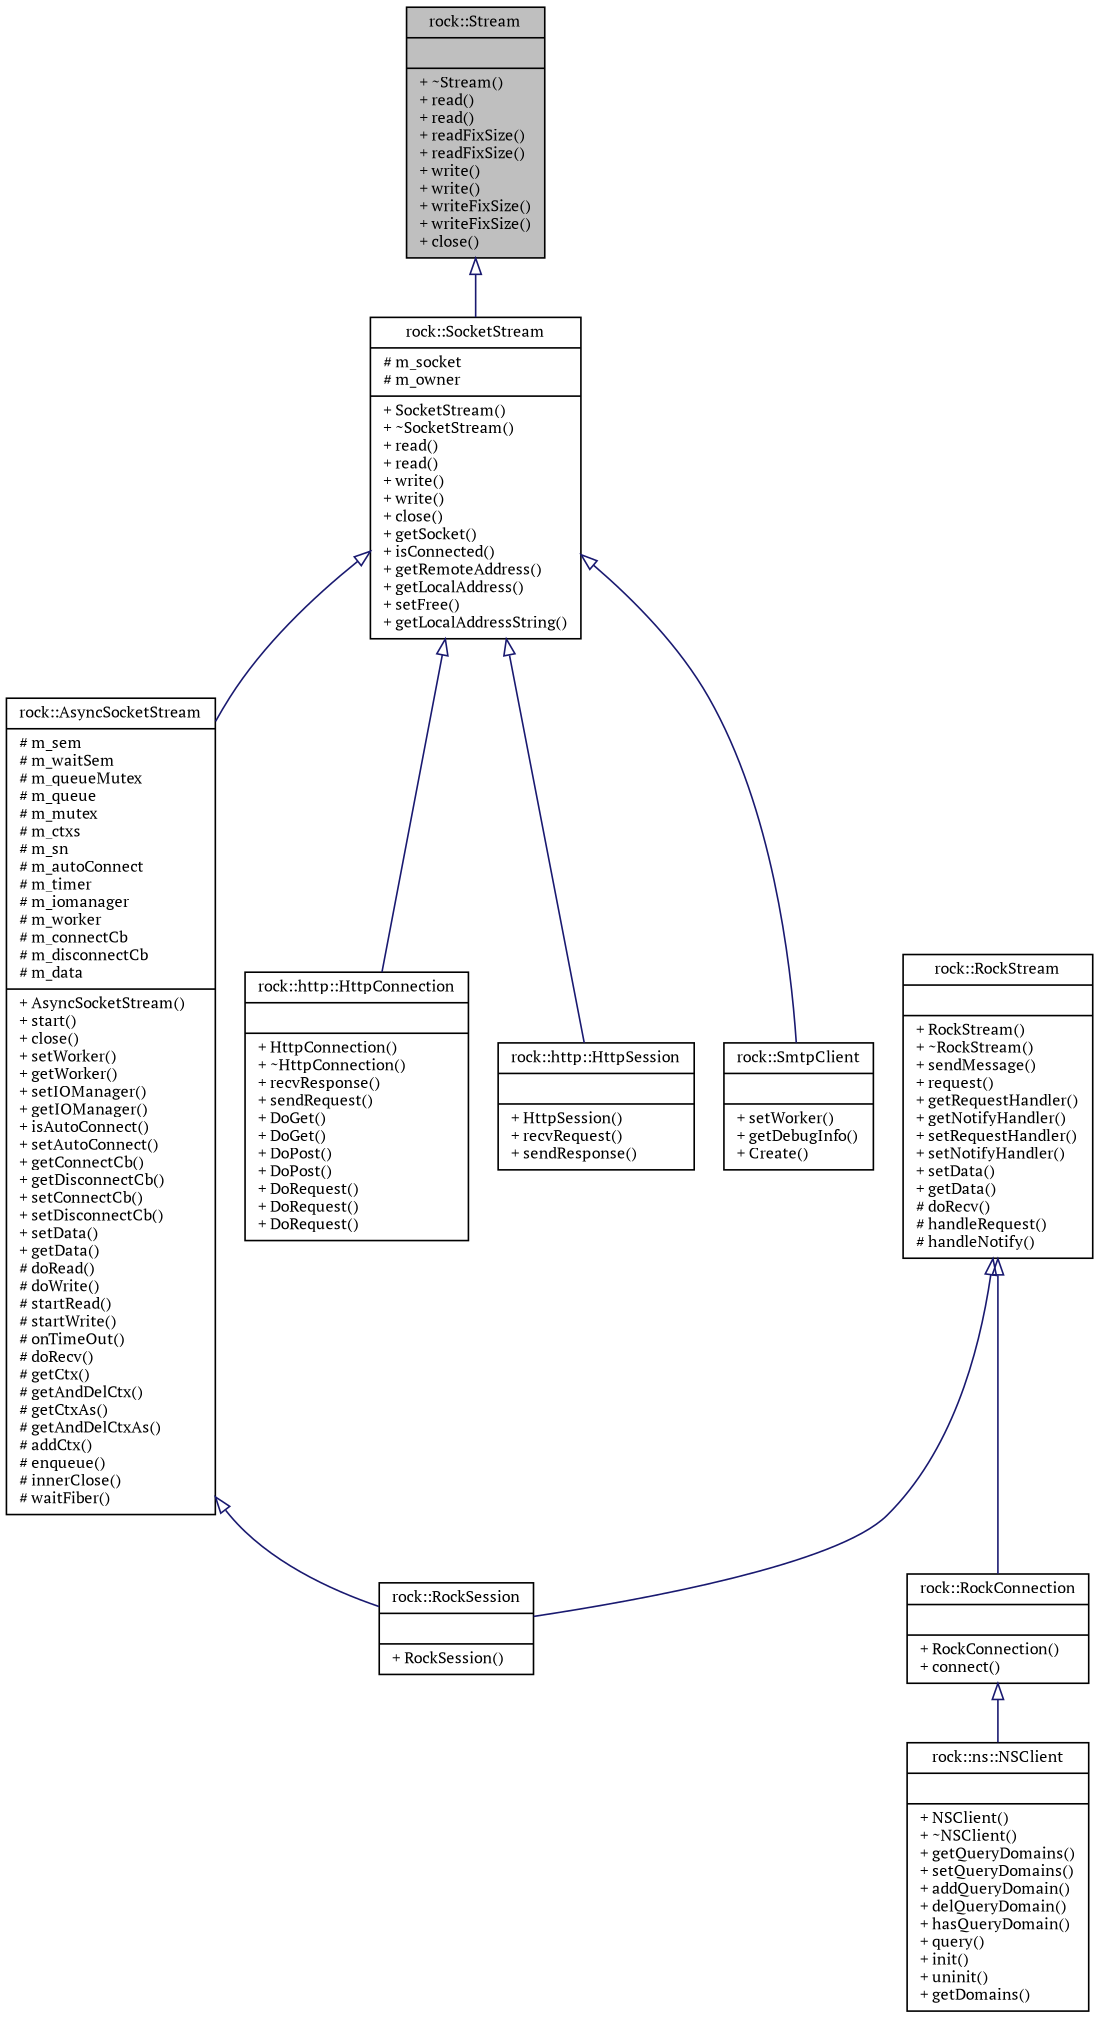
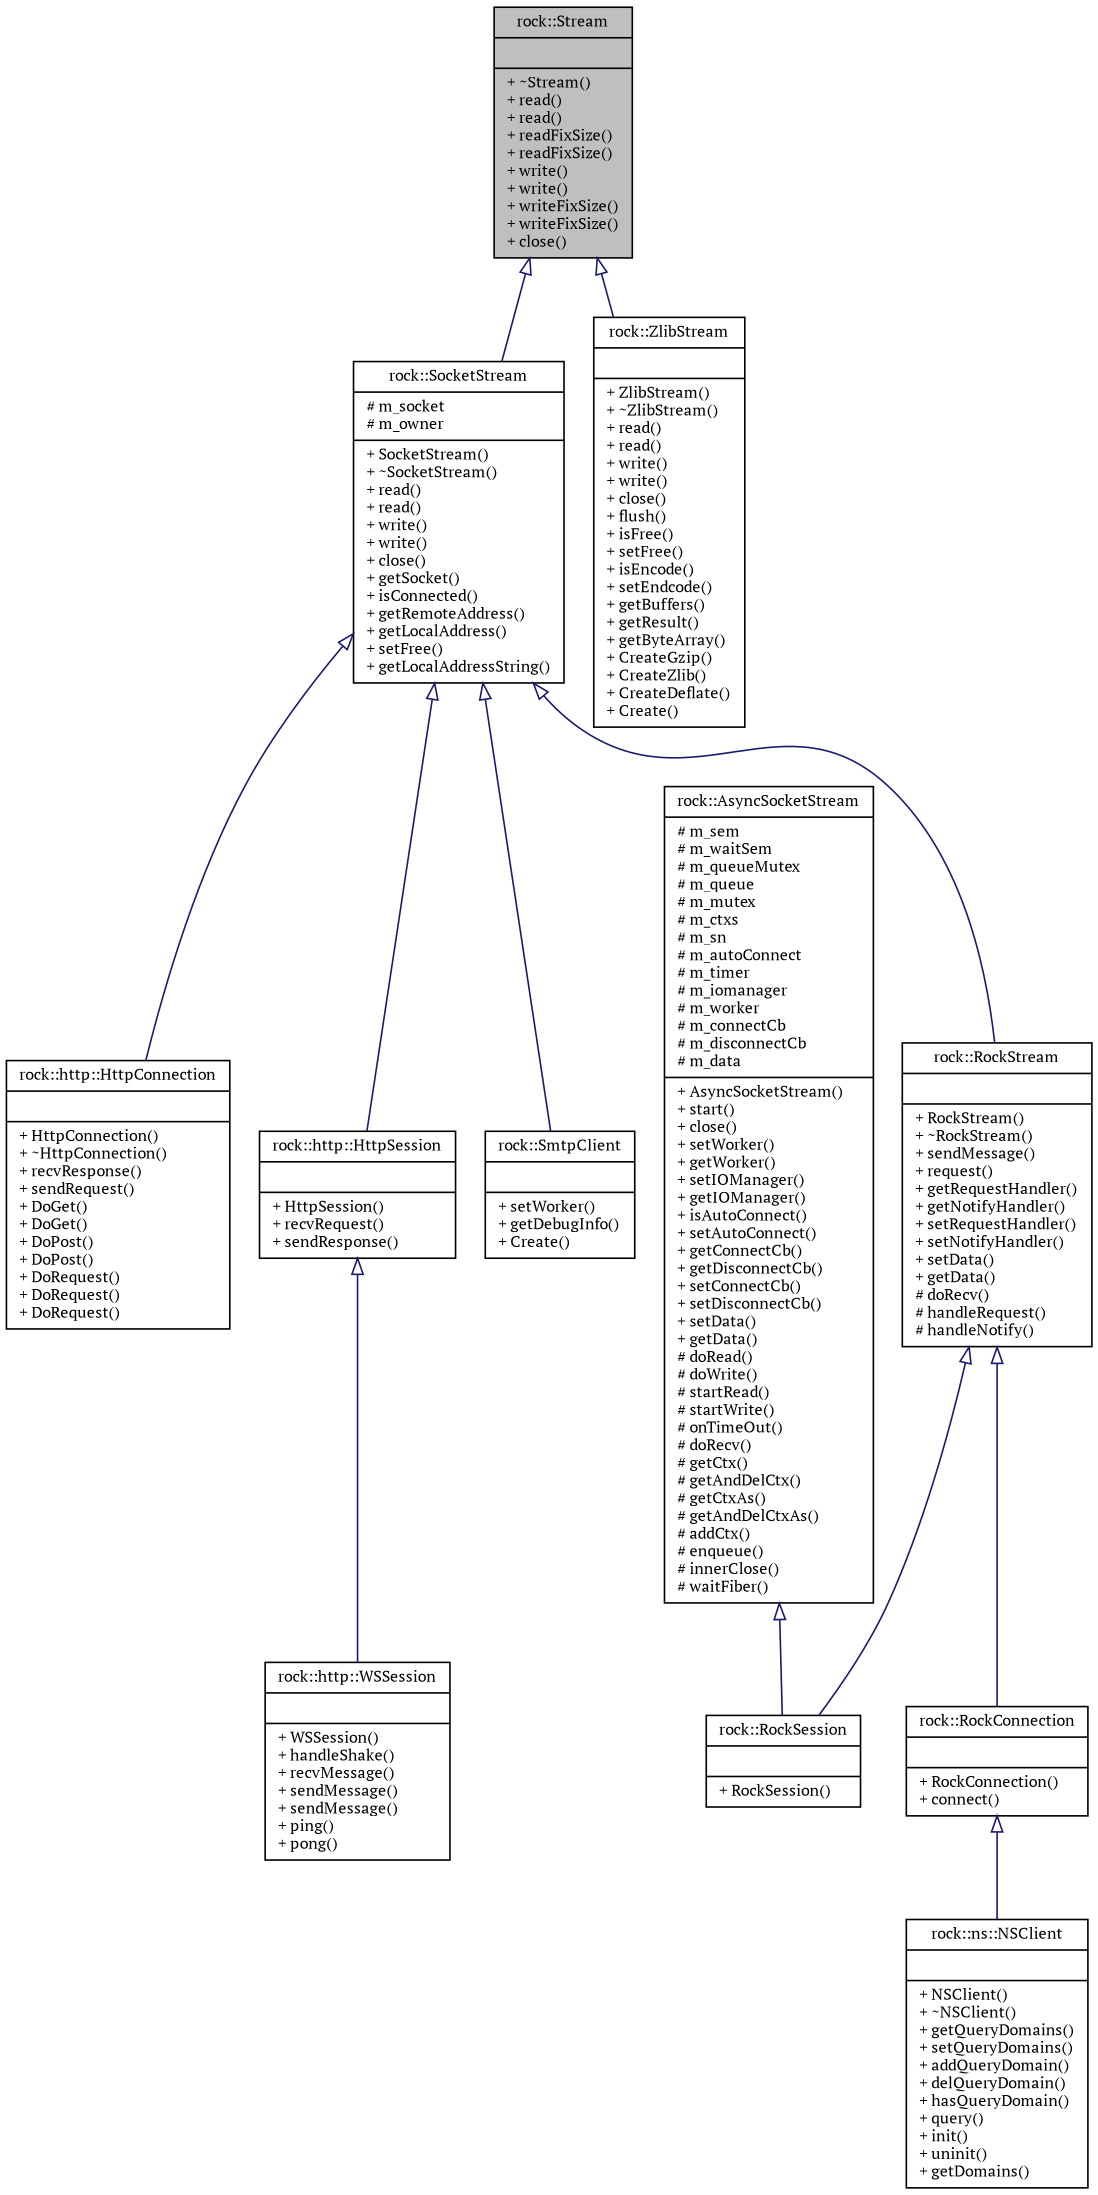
  digraph {
    fontname="PT Serif"
    node [color=black fillcolor=white fontname="PT Serif" fontsize=10 shape=record style=filled]
    edge [arrowtail=onormal color=midnightblue dir=back fontname="PT Serif" fontsize=10 labelfontname=Helvetica labelfontsize=10 style=solid]
    n1 [fillcolor=grey75 fontcolor=black height=0.2 label="{rock::Stream\n||+ ~Stream()\l+ read()\l+ read()\l+ readFixSize()\l+ readFixSize()\l+ write()\l+ write()\l+ writeFixSize()\l+ writeFixSize()\l+ close()\l}" width=0.4]
    n2 [height=0.2 label="{rock::SocketStream\n|# m_socket\l# m_owner\l|+ SocketStream()\l+ ~SocketStream()\l+ read()\l+ read()\l+ write()\l+ write()\l+ close()\l+ getSocket()\l+ isConnected()\l+ getRemoteAddress()\l+ getLocalAddress()\l+ setFree()\l+ getLocalAddressString()\l}" width=0.4]
+   n3 [height=0.2 label="{rock::ZlibStream\n||+ ZlibStream()\l+ ~ZlibStream()\l+ read()\l+ read()\l+ write()\l+ write()\l+ close()\l+ flush()\l+ isFree()\l+ setFree()\l+ isEncode()\l+ setEndcode()\l+ getBuffers()\l+ getResult()\l+ getByteArray()\l+ CreateGzip()\l+ CreateZlib()\l+ CreateDeflate()\l+ Create()\l}" width=0.4]
    n4 [height=0.2 label="{rock::AsyncSocketStream\n|# m_sem\l# m_waitSem\l# m_queueMutex\l# m_queue\l# m_mutex\l# m_ctxs\l# m_sn\l# m_autoConnect\l# m_timer\l# m_iomanager\l# m_worker\l# m_connectCb\l# m_disconnectCb\l# m_data\l|+ AsyncSocketStream()\l+ start()\l+ close()\l+ setWorker()\l+ getWorker()\l+ setIOManager()\l+ getIOManager()\l+ isAutoConnect()\l+ setAutoConnect()\l+ getConnectCb()\l+ getDisconnectCb()\l+ setConnectCb()\l+ setDisconnectCb()\l+ setData()\l+ getData()\l# doRead()\l# doWrite()\l# startRead()\l# startWrite()\l# onTimeOut()\l# doRecv()\l# getCtx()\l# getAndDelCtx()\l# getCtxAs()\l# getAndDelCtxAs()\l# addCtx()\l# enqueue()\l# innerClose()\l# waitFiber()\l}" width=0.4]
    n5 [height=0.2 label="{rock::http::HttpConnection\n||+ HttpConnection()\l+ ~HttpConnection()\l+ recvResponse()\l+ sendRequest()\l+ DoGet()\l+ DoGet()\l+ DoPost()\l+ DoPost()\l+ DoRequest()\l+ DoRequest()\l+ DoRequest()\l}" width=0.4]
    n6 [height=0.2 label="{rock::http::HttpSession\n||+ HttpSession()\l+ recvRequest()\l+ sendResponse()\l}" width=0.4]
    n7 [height=0.2 label="{rock::SmtpClient\n||+ setWorker()\l+ getDebugInfo()\l+ Create()\l}" width=0.4]
    n8 [height=0.2 label="{rock::RockSession\n||+ RockSession()\l}" width=0.4]
+   n9 [height=0.2 label="{rock::http::WSSession\n||+ WSSession()\l+ handleShake()\l+ recvMessage()\l+ sendMessage()\l+ sendMessage()\l+ ping()\l+ pong()\l}" width=0.4]
    n10 [height=0.2 label="{rock::RockStream\n||+ RockStream()\l+ ~RockStream()\l+ sendMessage()\l+ request()\l+ getRequestHandler()\l+ getNotifyHandler()\l+ setRequestHandler()\l+ setNotifyHandler()\l+ setData()\l+ getData()\l# doRecv()\l# handleRequest()\l# handleNotify()\l}" width=0.4]
    n11 [height=0.2 label="{rock::RockConnection\n||+ RockConnection()\l+ connect()\l}" width=0.4]
    n12 [height=0.2 label="{rock::ns::NSClient\n||+ NSClient()\l+ ~NSClient()\l+ getQueryDomains()\l+ setQueryDomains()\l+ addQueryDomain()\l+ delQueryDomain()\l+ hasQueryDomain()\l+ query()\l+ init()\l+ uninit()\l+ getDomains()\l}" width=0.4]
    n1 -> n2
-   n2 -> n4
+   n1 -> n3
+   n2 -> n10
    n2 -> n5
    n2 -> n6
    n2 -> n7
    n4 -> n8
+   n6 -> n9
    n10 -> n8
    n10 -> n11
    n11 -> n12
  }
